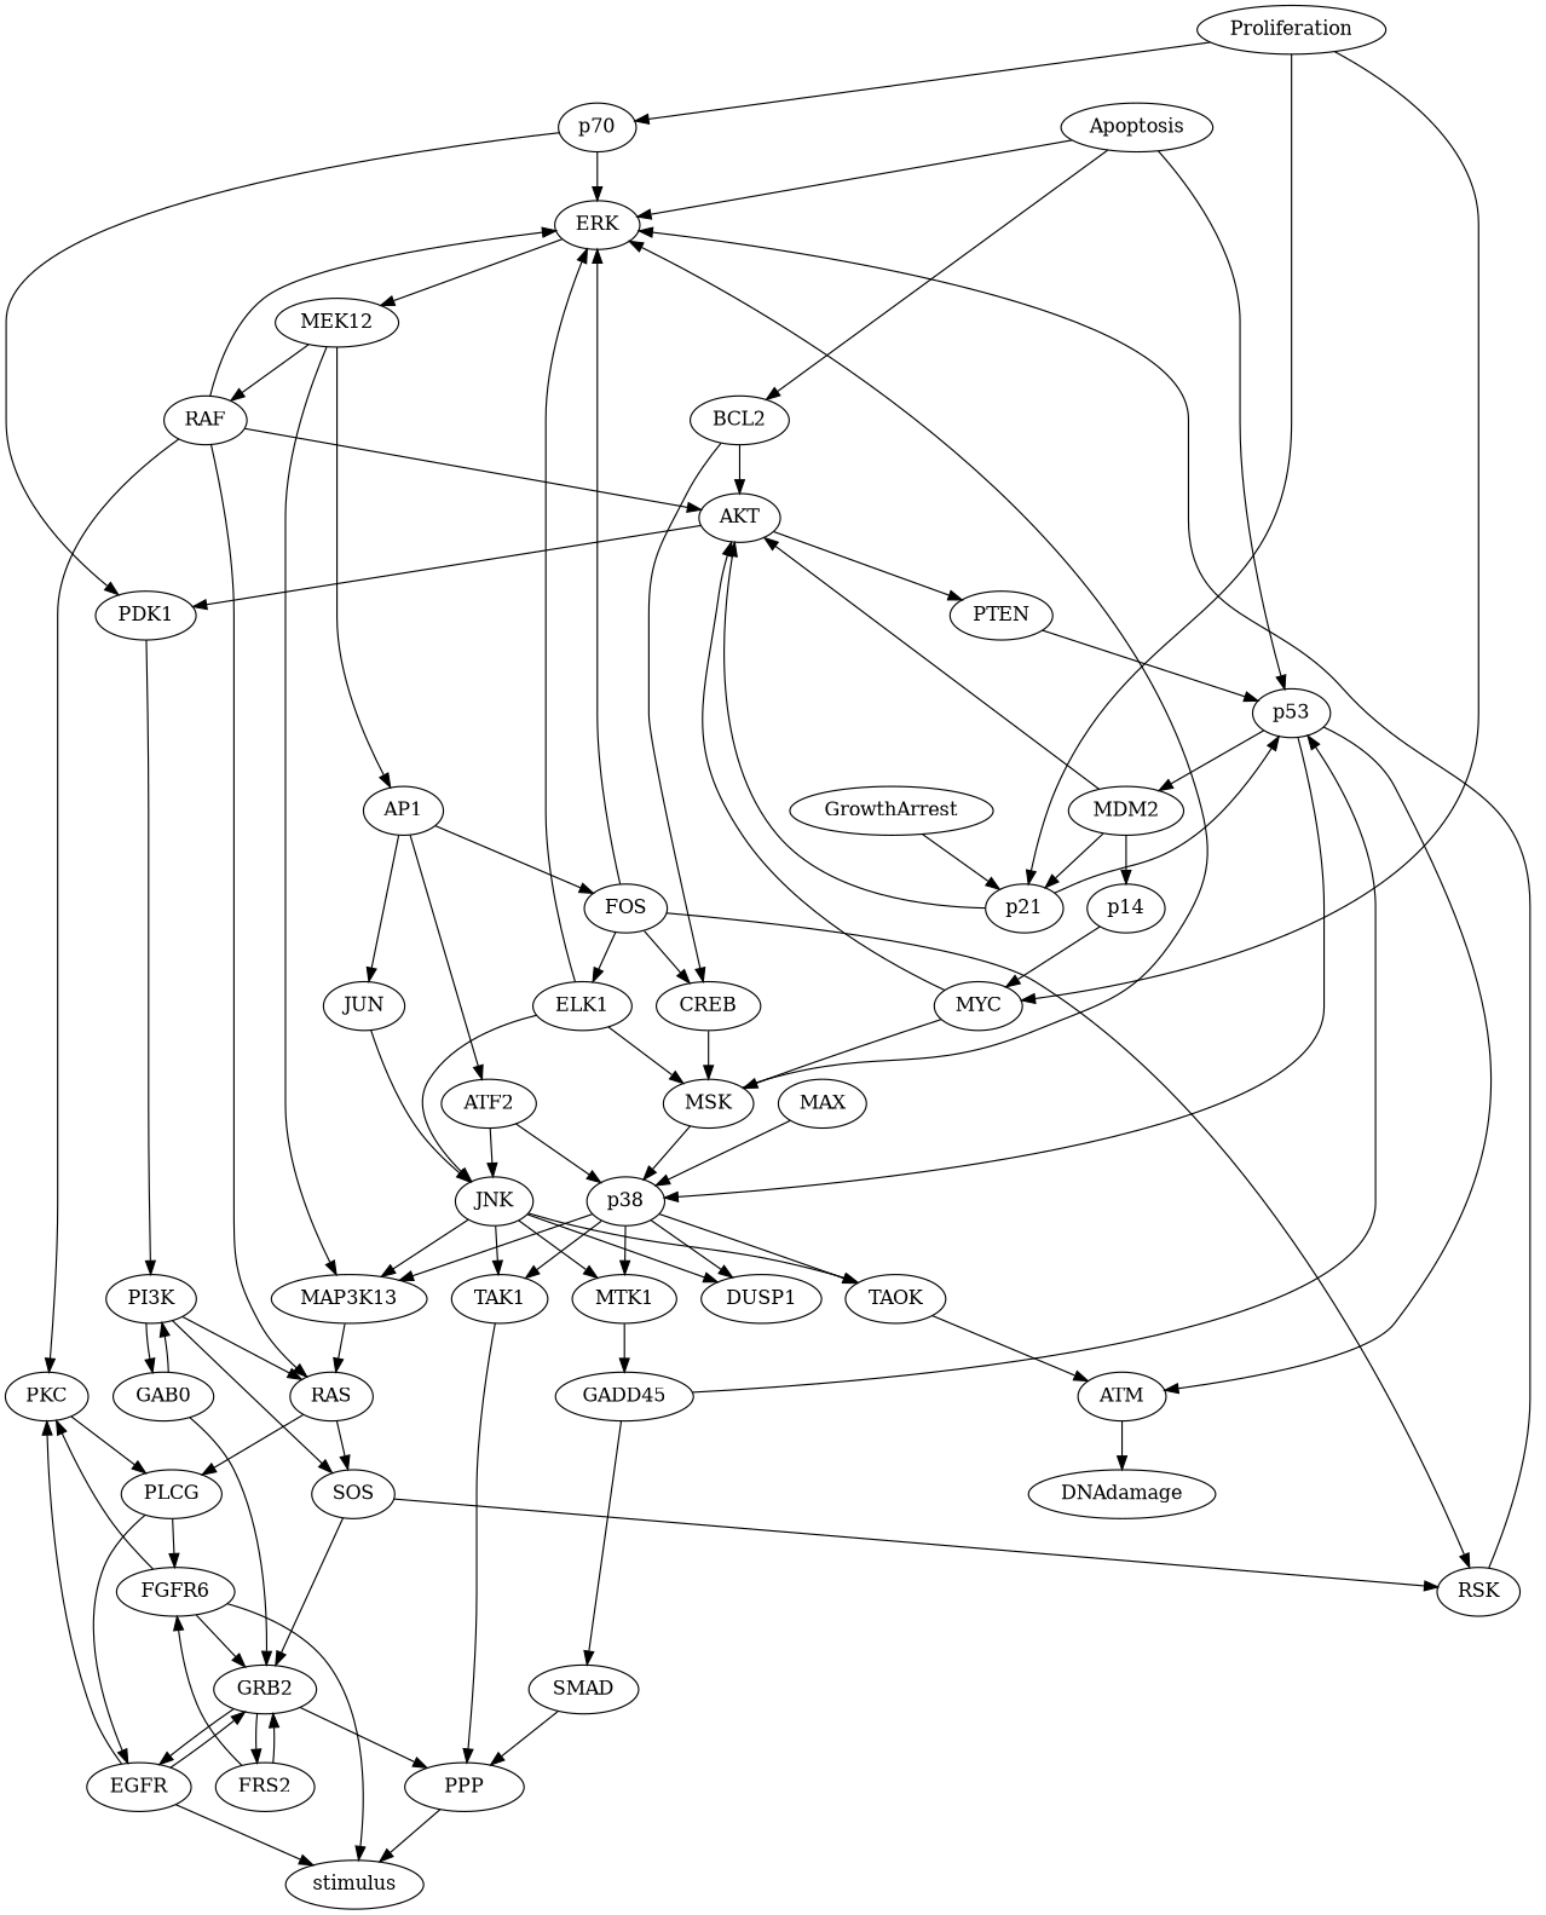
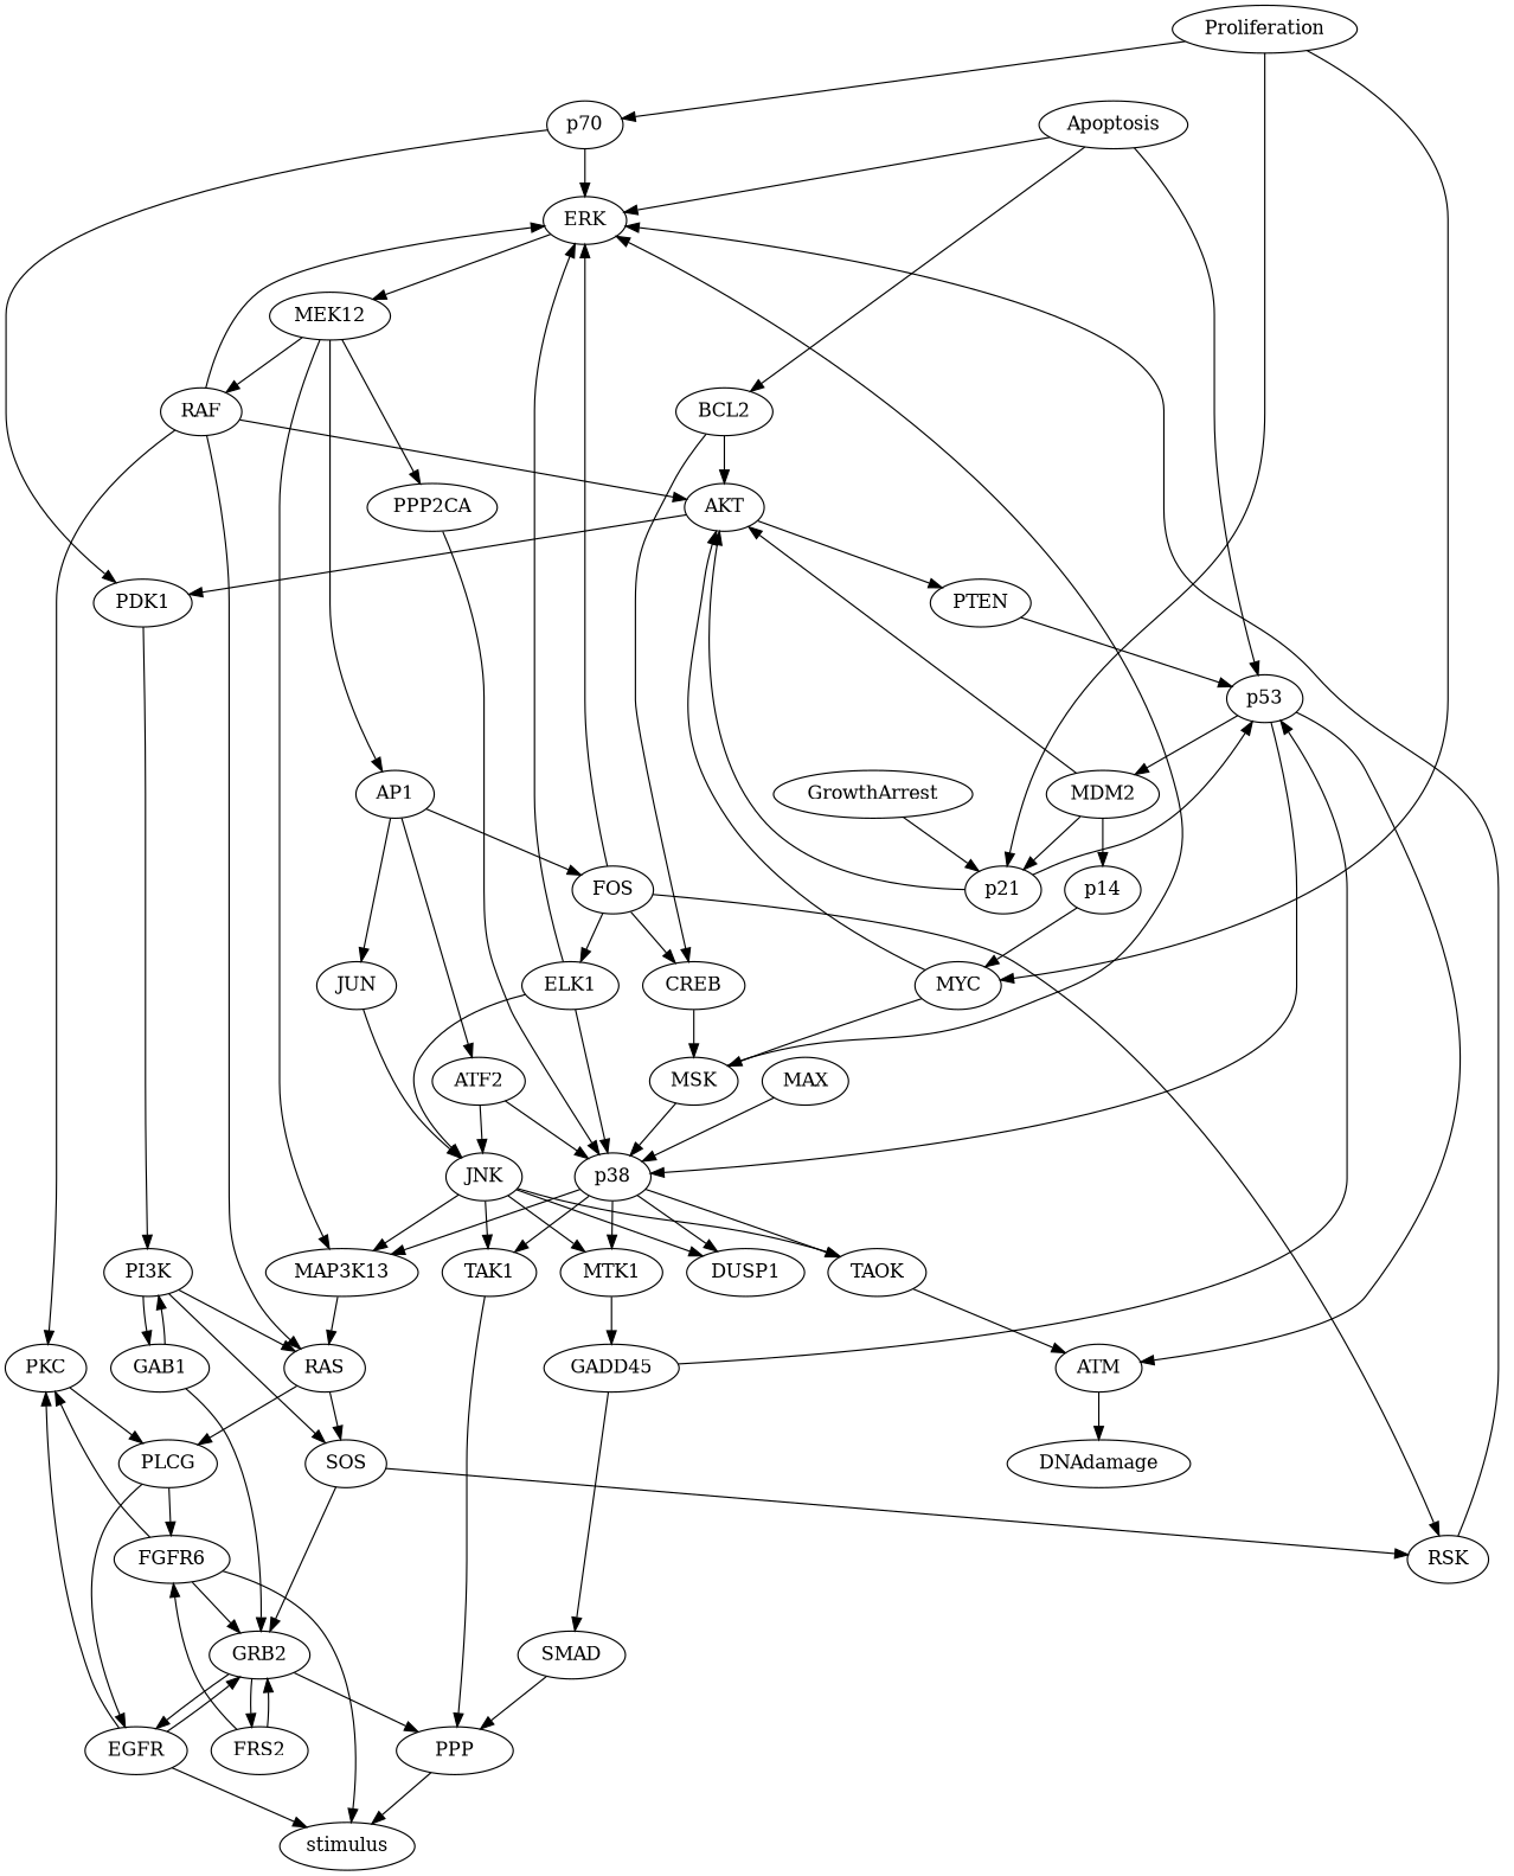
  digraph {
    ERK [height=0.5 width=0.86659]
    MEK12 [height=0.5 width=1.2638]
    RAF [height=0.5 width=0.84854]
    AP1 [height=0.5 width=0.81243]
+   PPP2CA [height=0.5 width=1.354]
    MAP3K13 [height=0.5 width=1.5887]
    AKT [height=0.5 width=0.83048]
    RAS [height=0.5 width=0.84854]
    PKC [height=0.5 width=0.84854]
    ATF2 [height=0.5 width=0.97491]
    JUN [height=0.5 width=0.83048]
    FOS [height=0.5 width=0.84854]
    p38 [height=0.5 width=0.79437]
    PDK1 [height=0.5 width=1.0291]
    PTEN [height=0.5 width=1.0471]
    SOS [height=0.5 width=0.84854]
    PLCG [height=0.5 width=1.0291]
    JNK [height=0.5 width=0.79437]
    CREB [height=0.5 width=1.0652]
    RSK [height=0.5 width=0.84854]
    ELK1 [height=0.5 width=1.011]
    DUSP1 [height=0.5 width=1.2277]
    TAK1 [height=0.5 width=0.99297]
    MTK1 [height=0.5 width=1.0652]
    TAOK [height=0.5 width=1.0291]
    MYC [height=0.5 width=0.9027]
    MSK [height=0.5 width=0.92075]
    PI3K [height=0.5 width=0.92075]
    p53 [height=0.5 width=0.79437]
    n30 [height=0.5 label=PPP width=1.2277]
    GADD45 [height=0.5 width=1.4082]
    ATM [height=0.5 width=0.9027]
-   GAB1 [height=0.5 width=1.0291 label=GAB0]
+   GAB1 [height=0.5 width=1.0291]
    MDM2 [height=0.5 width=1.1735]
    p14 [height=0.5 width=0.79437]
    p21 [height=0.5 width=0.79437]
    DNAdamage [height=0.5 width=1.9137]
    stimulus [height=0.5 width=1.4082]
    SMAD [height=0.5 width=1.1193]
    GRB2 [height=0.5 width=1.0471]
    n41 [height=0.5 label=FGFR6 width=1.2096]
    EGFR [height=0.5 width=1.0652]
    FRS2 [height=0.5 width=1.011]
    MAX [height=0.5 width=0.9027]
    GrowthArrest [height=0.5 width=2.0762]
    Proliferation [height=0.5 width=1.9318]
    p70 [height=0.5 width=0.79437]
    BCL2 [height=0.5 width=1.011]
    Apoptosis [height=0.5 width=1.5526]
    ERK -> MEK12
    MEK12 -> RAF
    MEK12 -> AP1
+   MEK12 -> PPP2CA
    MEK12 -> MAP3K13
    RAF -> ERK
    RAF -> AKT
    RAF -> RAS
    RAF -> PKC
    AP1 -> ATF2
    AP1 -> JUN
    AP1 -> FOS
+   PPP2CA -> p38
    MAP3K13 -> RAS
    AKT -> PDK1
    AKT -> PTEN
    RAS -> SOS
    RAS -> PLCG
    PKC -> PLCG
    ATF2 -> p38
    ATF2 -> JNK
    JUN -> JNK
    FOS -> ERK
    FOS -> CREB
    FOS -> RSK
    FOS -> ELK1
    p38 -> MAP3K13
    p38 -> DUSP1
    p38 -> TAK1
    p38 -> MTK1
    p38 -> TAOK
    PDK1 -> PI3K
    PTEN -> p53
    SOS -> RSK
    SOS -> GRB2
    PLCG -> n41
    PLCG -> EGFR
    JNK -> MAP3K13
    JNK -> DUSP1
    JNK -> TAK1
    JNK -> MTK1
    JNK -> TAOK
    CREB -> MSK
    RSK -> ERK
    ELK1 -> ERK
-   ELK1 -> MSK
+   ELK1 -> p38
    ELK1 -> JNK
    TAK1 -> n30
    MTK1 -> GADD45
    TAOK -> ATM
    MYC -> AKT
    MYC -> MSK
    MSK -> ERK
    MSK -> p38
    PI3K -> RAS
    PI3K -> SOS
    PI3K -> GAB1
    p53 -> p38
    p53 -> ATM
    p53 -> MDM2
    n30 -> stimulus
    GADD45 -> p53
    GADD45 -> SMAD
    ATM -> DNAdamage
    GAB1 -> PI3K
    GAB1 -> GRB2
    MDM2 -> AKT
    MDM2 -> p14
    MDM2 -> p21
    p14 -> MYC
    p21 -> AKT
    p21 -> p53
    SMAD -> n30
    GRB2 -> n30
    GRB2 -> EGFR
    GRB2 -> FRS2
    n41 -> PKC
    n41 -> stimulus
    n41 -> GRB2
    EGFR -> PKC
    EGFR -> stimulus
    EGFR -> GRB2
    FRS2 -> GRB2
    FRS2 -> n41
    MAX -> p38
    GrowthArrest -> p21
    Proliferation -> MYC
    Proliferation -> p21
    Proliferation -> p70
    p70 -> ERK
    p70 -> PDK1
    BCL2 -> AKT
    BCL2 -> CREB
    Apoptosis -> ERK
    Apoptosis -> p53
    Apoptosis -> BCL2
  }
